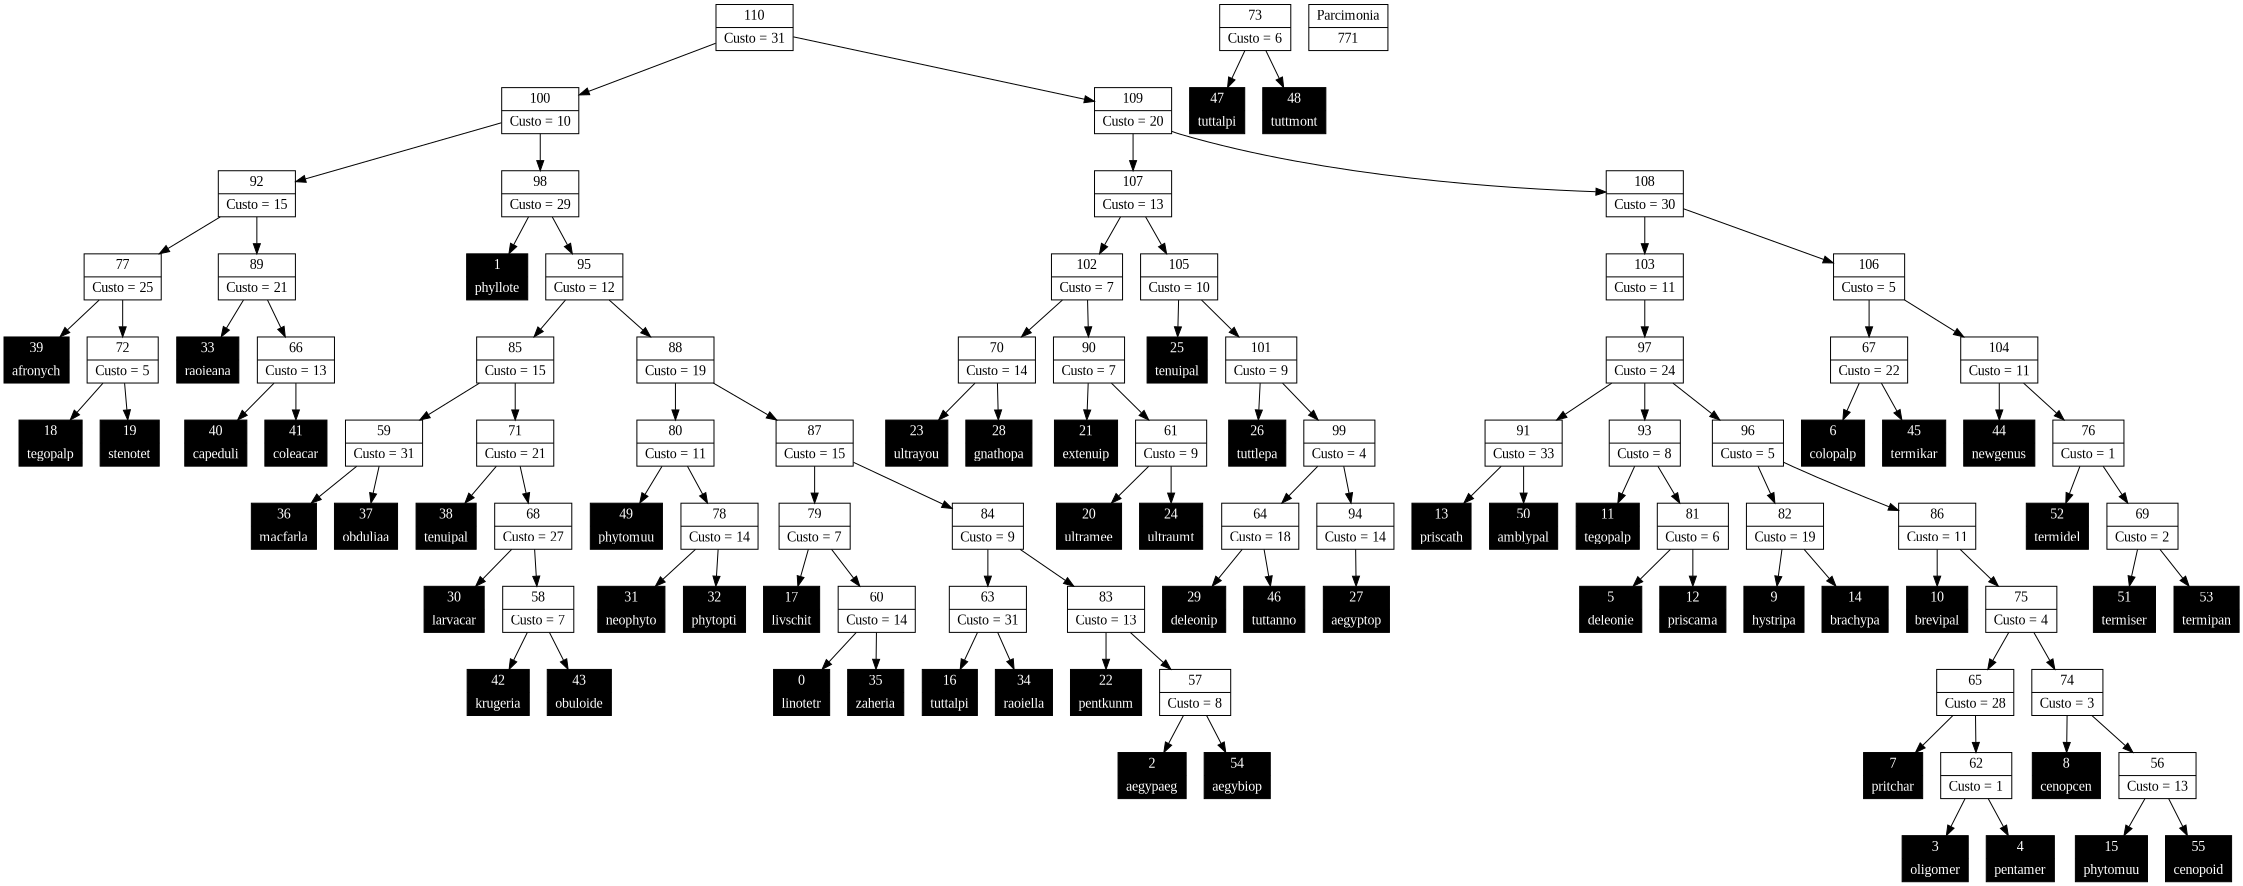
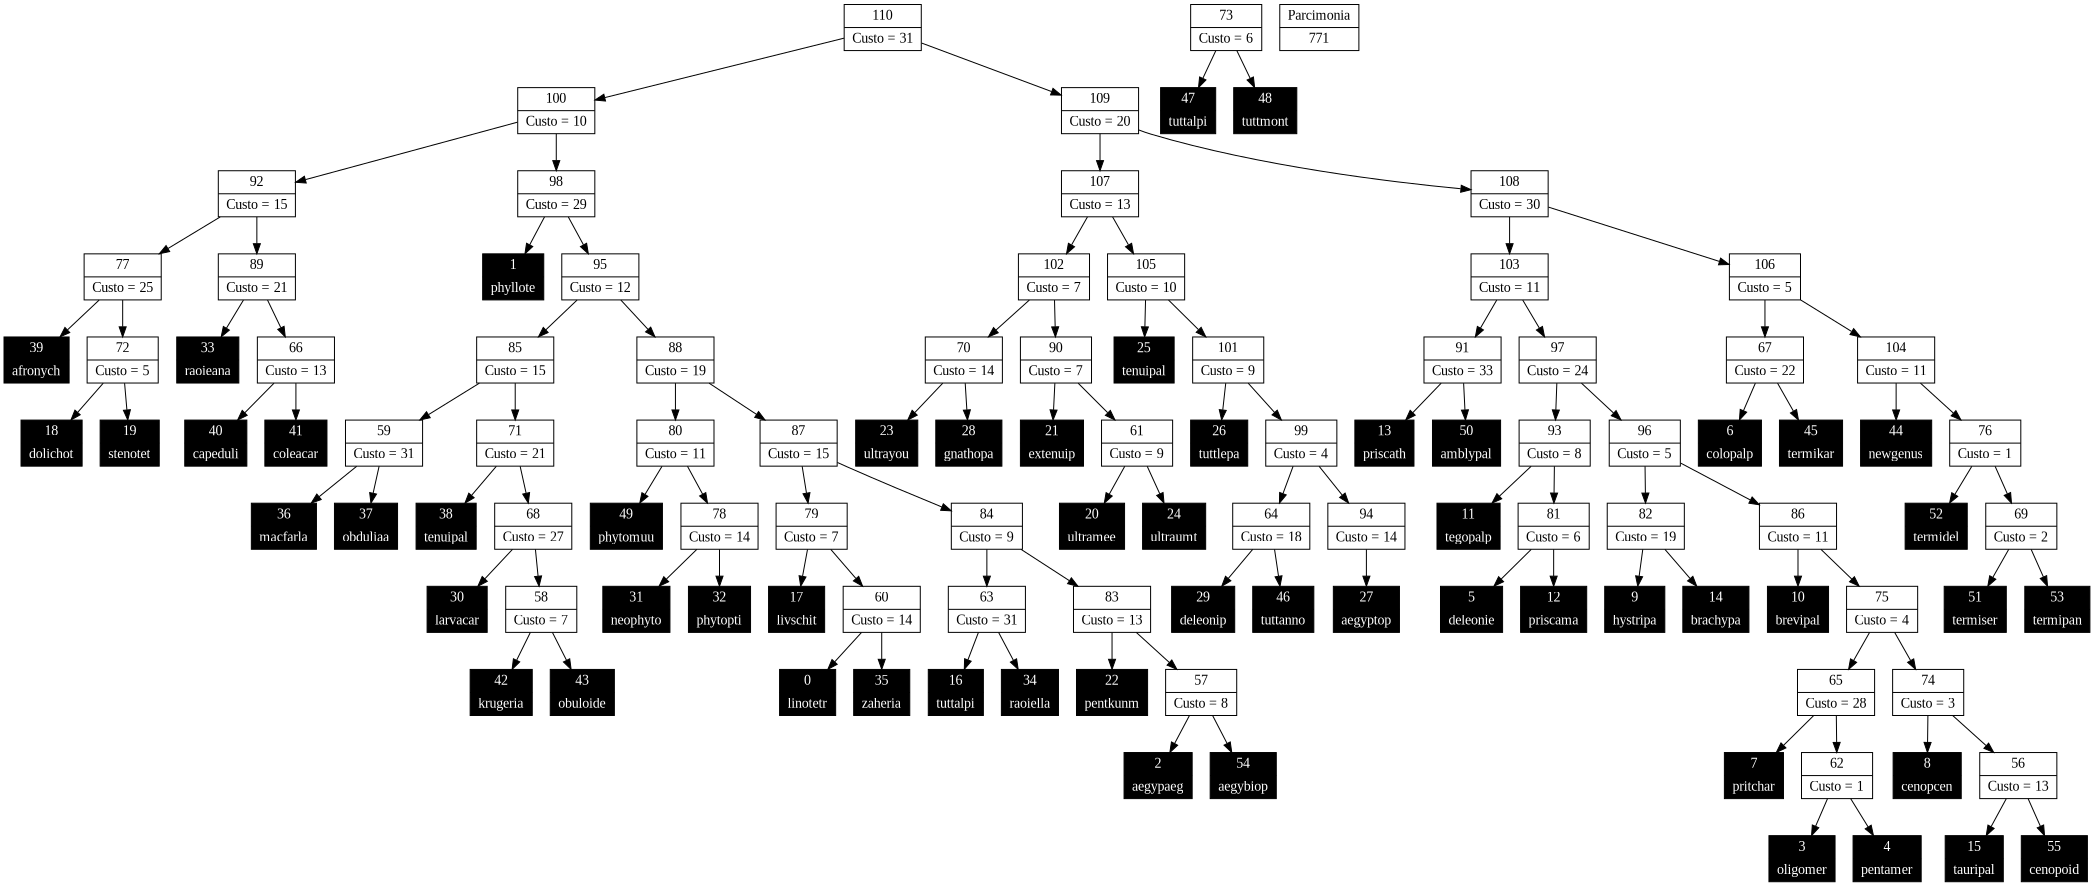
  digraph {
    fontname="Liberation Serif"
    node [fontname="Liberation Serif" shape=record]
    edge [fontname="Liberation Serif"]
    n1 [color=black fontcolor=white fontsize=14 height=0.5 label="{0 | linotetr}" style=filled]
    n2 [color=black fontcolor=white fontsize=14 height=0.5 label="{1 | phyllote}" style=filled]
    n3 [color=black fontcolor=white fontsize=14 height=0.5 label="{2 | aegypaeg}" style=filled]
    n4 [color=black fontcolor=white fontsize=14 height=0.5 label="{3 | oligomer}" style=filled]
    n5 [color=black fontcolor=white fontsize=14 height=0.5 label="{4 | pentamer}" style=filled]
    n6 [color=black fontcolor=white fontsize=14 height=0.5 label="{5 | deleonie}" style=filled]
    n7 [color=black fontcolor=white fontsize=14 height=0.5 label="{6 | colopalp}" style=filled]
    n8 [color=black fontcolor=white fontsize=14 height=0.5 label="{7 | pritchar}" style=filled]
    n9 [color=black fontcolor=white fontsize=14 height=0.5 label="{8 | cenopcen}" style=filled]
    n10 [color=black fontcolor=white fontsize=14 height=0.5 label="{9 | hystripa}" style=filled]
    n11 [color=black fontcolor=white fontsize=14 height=0.5 label="{10 | brevipal}" style=filled]
    n12 [color=black fontcolor=white fontsize=14 height=0.5 label="{11 | tegopalp}" style=filled]
    n13 [color=black fontcolor=white fontsize=14 height=0.5 label="{12 | priscama}" style=filled]
    n14 [color=black fontcolor=white fontsize=14 height=0.5 label="{13 | priscath}" style=filled]
    n15 [color=black fontcolor=white fontsize=14 height=0.5 label="{14 | brachypa}" style=filled]
-   n16 [color=black fontcolor=white fontsize=14 height=0.5 label="{15 | phytomuu}" style=filled]
+   n16 [color=black fontcolor=white fontsize=14 height=0.5 label="{15 | tauripal}" style=filled]
    n17 [color=black fontcolor=white fontsize=14 height=0.5 label="{16 | tuttalpi}" style=filled]
    n18 [color=black fontcolor=white fontsize=14 height=0.5 label="{17 | livschit}" style=filled]
-   n19 [color=black fontcolor=white fontsize=14 height=0.5 label="{18 | tegopalp}" style=filled]
+   n19 [color=black fontcolor=white fontsize=14 height=0.5 label="{18 | dolichot}" style=filled]
    n20 [color=black fontcolor=white fontsize=14 height=0.5 label="{19 | stenotet}" style=filled]
    n21 [color=black fontcolor=white fontsize=14 height=0.5 label="{20 | ultramee}" style=filled]
    n22 [color=black fontcolor=white fontsize=14 height=0.5 label="{21 | extenuip}" style=filled]
    n23 [color=black fontcolor=white fontsize=14 height=0.5 label="{22 | pentkunm}" style=filled]
    n24 [color=black fontcolor=white fontsize=14 height=0.5 label="{23 | ultrayou}" style=filled]
    n25 [color=black fontcolor=white fontsize=14 height=0.5 label="{24 | ultraumt}" style=filled]
    n26 [color=black fontcolor=white fontsize=14 height=0.5 label="{25 | tenuipal}" style=filled]
    n27 [color=black fontcolor=white fontsize=14 height=0.5 label="{26 | tuttlepa}" style=filled]
    n28 [color=black fontcolor=white fontsize=14 height=0.5 label="{27 | aegyptop}" style=filled]
    n29 [color=black fontcolor=white fontsize=14 height=0.5 label="{28 | gnathopa}" style=filled]
    n30 [color=black fontcolor=white fontsize=14 height=0.5 label="{29 | deleonip}" style=filled]
    n31 [color=black fontcolor=white fontsize=14 height=0.5 label="{30 | larvacar}" style=filled]
    n32 [color=black fontcolor=white fontsize=14 height=0.5 label="{31 | neophyto}" style=filled]
    n33 [color=black fontcolor=white fontsize=14 height=0.5 label="{32 | phytopti}" style=filled]
    n34 [color=black fontcolor=white fontsize=14 height=0.5 label="{33 | raoieana}" style=filled]
    n35 [color=black fontcolor=white fontsize=14 height=0.5 label="{34 | raoiella}" style=filled]
    n36 [color=black fontcolor=white fontsize=14 height=0.5 label="{35 | zaheria}" style=filled]
    n37 [color=black fontcolor=white fontsize=14 height=0.5 label="{36 | macfarla}" style=filled]
    n38 [color=black fontcolor=white fontsize=14 height=0.5 label="{37 | obduliaa}" style=filled]
    n39 [color=black fontcolor=white fontsize=14 height=0.5 label="{38 | tenuipal}" style=filled]
    n40 [color=black fontcolor=white fontsize=14 height=0.5 label="{39 | afronych}" style=filled]
    n41 [color=black fontcolor=white fontsize=14 height=0.5 label="{40 | capeduli}" style=filled]
    n42 [color=black fontcolor=white fontsize=14 height=0.5 label="{41 | coleacar}" style=filled]
    n43 [color=black fontcolor=white fontsize=14 height=0.5 label="{42 | krugeria}" style=filled]
    n44 [color=black fontcolor=white fontsize=14 height=0.5 label="{43 | obuloide}" style=filled]
    n45 [color=black fontcolor=white fontsize=14 height=0.5 label="{44 | newgenus}" style=filled]
    n46 [color=black fontcolor=white fontsize=14 height=0.5 label="{45 | termikar}" style=filled]
    n47 [color=black fontcolor=white fontsize=14 height=0.5 label="{46 | tuttanno}" style=filled]
    n48 [color=black fontcolor=white fontsize=14 height=0.5 label="{47 | tuttalpi}" style=filled]
    n49 [color=black fontcolor=white fontsize=14 height=0.5 label="{48 | tuttmont}" style=filled]
    n50 [color=black fontcolor=white fontsize=14 height=0.5 label="{49 | phytomuu}" style=filled]
    n51 [color=black fontcolor=white fontsize=14 height=0.5 label="{50 | amblypal}" style=filled]
    n52 [color=black fontcolor=white fontsize=14 height=0.5 label="{51 | termiser}" style=filled]
    n53 [color=black fontcolor=white fontsize=14 height=0.5 label="{52 | termidel}" style=filled]
    n54 [color=black fontcolor=white fontsize=14 height=0.5 label="{53 | termipan}" style=filled]
    n55 [color=black fontcolor=white fontsize=14 height=0.5 label="{54 | aegybiop}" style=filled]
    n56 [color=black fontcolor=white fontsize=14 height=0.5 label="{55 | cenopoid}" style=filled]
    n57 [label="{56|Custo = 13}"]
    n58 [label="{57|Custo = 8}"]
    n59 [label="{58|Custo = 7}"]
    n60 [label="{59|Custo = 31}"]
    n61 [label="{60|Custo = 14}"]
    n62 [label="{61|Custo = 9}"]
    n63 [label="{62|Custo = 1}"]
    n64 [label="{63|Custo = 31}"]
    n65 [label="{64|Custo = 18}"]
    n66 [label="{65|Custo = 28}"]
    n67 [label="{66|Custo = 13}"]
    n68 [label="{67|Custo = 22}"]
    n69 [label="{68|Custo = 27}"]
    n70 [label="{69|Custo = 2}"]
    n71 [label="{70|Custo = 14}"]
    n72 [label="{71|Custo = 21}"]
    n73 [label="{72|Custo = 5}"]
    n74 [label="{73|Custo = 6}"]
    n75 [label="{74|Custo = 3}"]
    n76 [label="{75|Custo = 4}"]
    n77 [label="{76|Custo = 1}"]
    n78 [label="{77|Custo = 25}"]
    n79 [label="{78|Custo = 14}"]
    n80 [label="{79|Custo = 7}"]
    n81 [label="{80|Custo = 11}"]
    n82 [label="{81|Custo = 6}"]
    n83 [label="{82|Custo = 19}"]
    n84 [label="{83|Custo = 13}"]
    n85 [label="{84|Custo = 9}"]
    n86 [label="{85|Custo = 15}"]
    n87 [label="{86|Custo = 11}"]
    n88 [label="{87|Custo = 15}"]
    n89 [label="{88|Custo = 19}"]
    n90 [label="{89|Custo = 21}"]
    n91 [label="{90|Custo = 7}"]
    n92 [label="{91|Custo = 33}"]
    n93 [label="{92|Custo = 15}"]
    n94 [label="{93|Custo = 8}"]
    n95 [label="{94|Custo = 14}"]
    n96 [label="{95|Custo = 12}"]
    n97 [label="{96|Custo = 5}"]
    n98 [label="{97|Custo = 24}"]
    n99 [label="{98|Custo = 29}"]
    n100 [label="{99|Custo = 4}"]
    n101 [label="{100|Custo = 10}"]
    n102 [label="{101|Custo = 9}"]
    n103 [label="{102|Custo = 7}"]
    n104 [label="{103|Custo = 11}"]
    n105 [label="{104|Custo = 11}"]
    n106 [label="{105|Custo = 10}"]
    n107 [label="{106|Custo = 5}"]
    n108 [label="{107|Custo = 13}"]
    n109 [label="{108|Custo = 30}"]
    n110 [label="{109|Custo = 20}"]
    n111 [label="{110|Custo = 31}"]
    n112 [label="{Parcimonia|771}"]
    n57 -> n16
    n57 -> n56
    n58 -> n3
    n58 -> n55
    n59 -> n43
    n59 -> n44
    n60 -> n37
    n60 -> n38
    n61 -> n1
    n61 -> n36
    n62 -> n21
    n62 -> n25
    n63 -> n4
    n63 -> n5
    n64 -> n17
    n64 -> n35
    n65 -> n30
    n65 -> n47
    n66 -> n8
    n66 -> n63
    n67 -> n41
    n67 -> n42
    n68 -> n7
    n68 -> n46
    n69 -> n31
    n69 -> n59
    n70 -> n52
    n70 -> n54
    n71 -> n24
    n71 -> n29
    n72 -> n39
    n72 -> n69
    n73 -> n19
    n73 -> n20
    n74 -> n48
    n74 -> n49
    n75 -> n9
    n75 -> n57
    n76 -> n66
    n76 -> n75
    n77 -> n53
    n77 -> n70
    n78 -> n40
    n78 -> n73
    n79 -> n32
    n79 -> n33
    n80 -> n18
    n80 -> n61
    n81 -> n50
    n81 -> n79
    n82 -> n6
    n82 -> n13
    n83 -> n10
    n83 -> n15
    n84 -> n23
    n84 -> n58
    n85 -> n64
    n85 -> n84
    n86 -> n60
    n86 -> n72
    n87 -> n11
    n87 -> n76
    n88 -> n80
    n88 -> n85
    n89 -> n81
    n89 -> n88
    n90 -> n34
    n90 -> n67
    n91 -> n22
    n91 -> n62
    n92 -> n14
    n92 -> n51
    n93 -> n78
    n93 -> n90
    n94 -> n12
    n94 -> n82
    n95 -> n28
    n96 -> n86
    n96 -> n89
    n97 -> n83
    n97 -> n87
    n98 -> n94
    n98 -> n97
    n99 -> n2
    n99 -> n96
    n100 -> n65
    n100 -> n95
    n101 -> n93
    n101 -> n99
    n102 -> n27
    n102 -> n100
    n103 -> n71
    n103 -> n91
-   n98 -> n92
+   n104 -> n92
    n104 -> n98
    n105 -> n45
    n105 -> n77
    n106 -> n26
    n106 -> n102
    n107 -> n68
    n107 -> n105
    n108 -> n103
    n108 -> n106
    n109 -> n104
    n109 -> n107
    n110 -> n108
    n110 -> n109
    n111 -> n101
    n111 -> n110
  }
